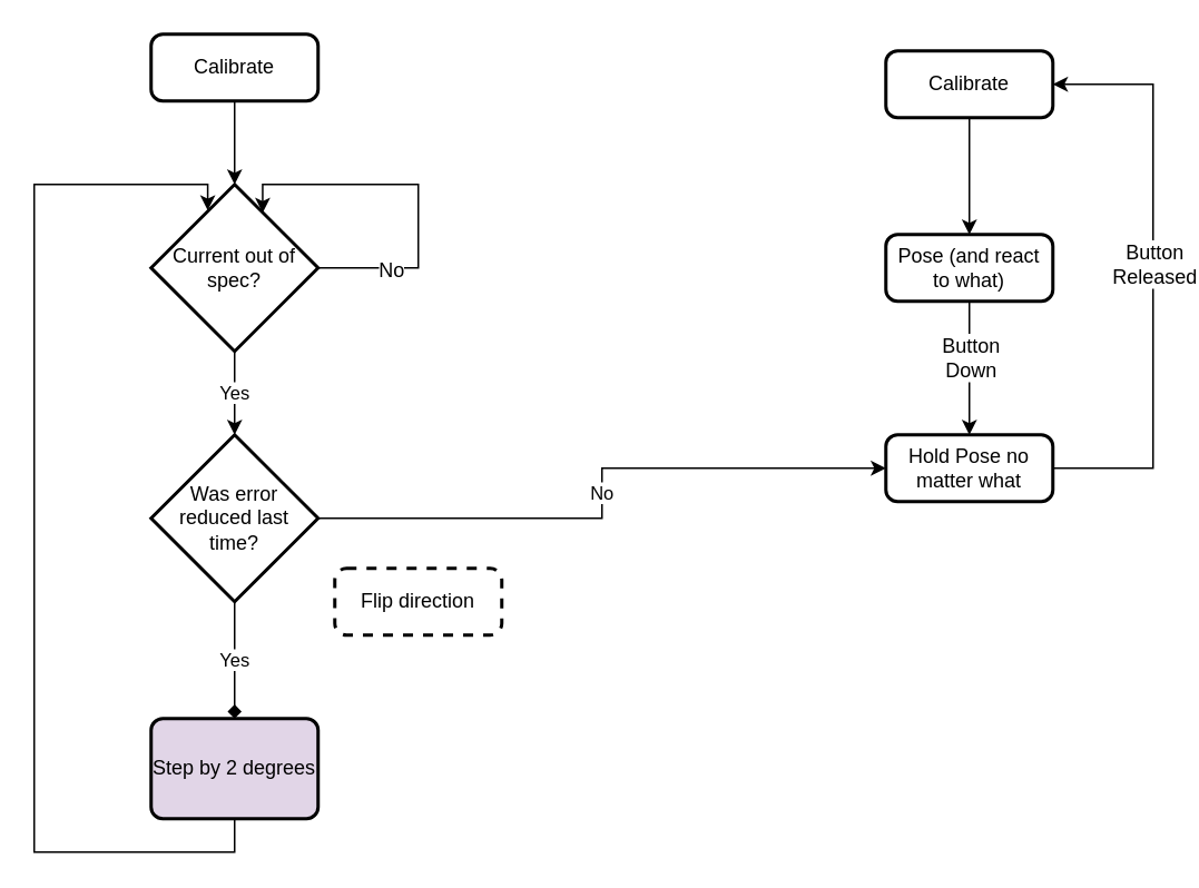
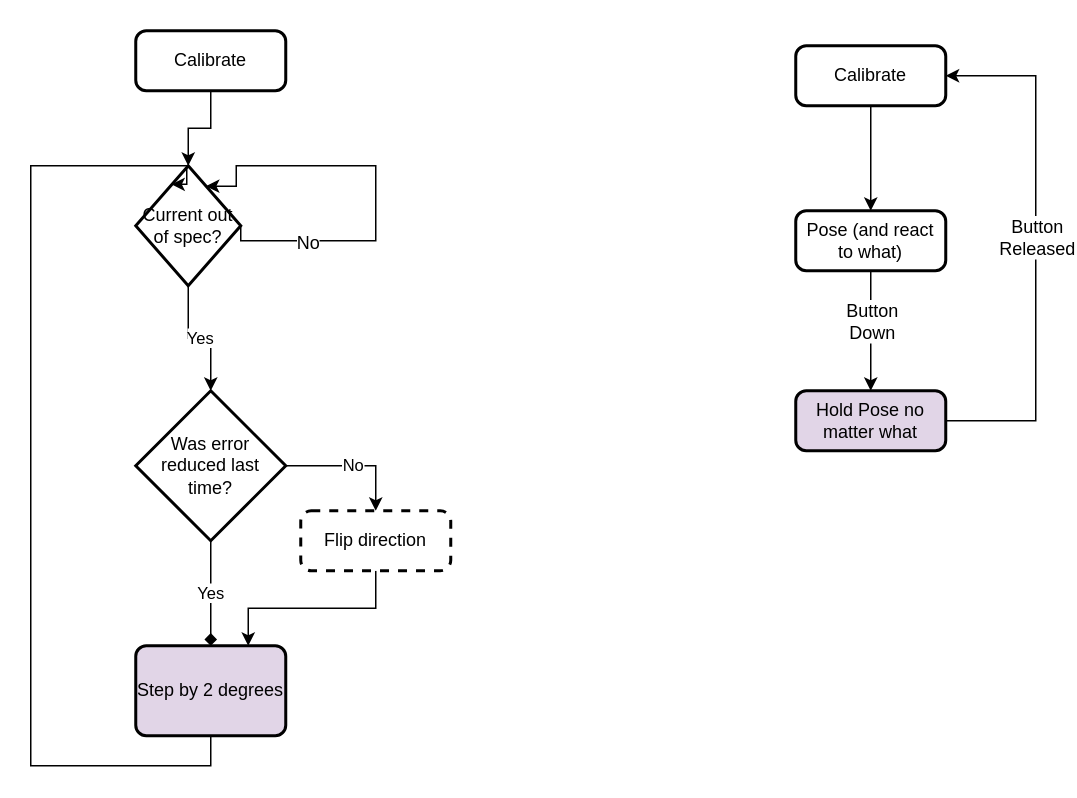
  <mxCell id="0" />
  <mxCell id="1" parent="0" />
  <mxCell id="2" value="" style="edgeStyle=orthogonalEdgeStyle;rounded=0;orthogonalLoop=1;jettySize=auto;html=1;" edge="1" parent="1" source="3" target="7"><mxGeometry relative="1" as="geometry" /></mxCell>
  <mxCell id="3" value="Calibrate" style="rounded=1;whiteSpace=wrap;html=1;absoluteArcSize=1;arcSize=14;strokeWidth=2;" vertex="1" parent="1"><mxGeometry x="90" y="20" width="100" height="40" as="geometry" /></mxCell>
  <mxCell id="4" value="Yes" style="edgeStyle=orthogonalEdgeStyle;rounded=0;orthogonalLoop=1;jettySize=auto;html=1;" edge="1" parent="1" source="7" target="10"><mxGeometry relative="1" as="geometry" /></mxCell>
  <mxCell id="5" value="" style="edgeStyle=orthogonalEdgeStyle;rounded=0;orthogonalLoop=1;jettySize=auto;html=1;exitX=1;exitY=0.5;exitDx=0;exitDy=0;exitPerimeter=0;entryX=0.668;entryY=0.17;entryDx=0;entryDy=0;entryPerimeter=0;" edge="1" parent="1" source="7" target="7"><mxGeometry relative="1" as="geometry"><mxPoint x="170" y="130" as="targetPoint" /><Array as="points"><mxPoint x="250" y="160" /><mxPoint x="250" y="110" /><mxPoint x="157" y="110" /></Array></mxGeometry></mxCell>
  <mxCell id="6" value="No" style="text;html=1;resizable=0;points=[];align=center;verticalAlign=middle;labelBackgroundColor=#ffffff;" vertex="1" connectable="0" parent="5"><mxGeometry x="-0.611" y="-1" relative="1" as="geometry"><mxPoint as="offset" /></mxGeometry></mxCell>
- <mxCell id="7" value="Current out of spec?" style="strokeWidth=2;html=1;shape=mxgraph.flowchart.decision;whiteSpace=wrap;" vertex="1" parent="1"><mxGeometry x="90" y="110" width="100" height="100" as="geometry" /></mxCell>
- <mxCell id="8" value="No" style="edgeStyle=orthogonalEdgeStyle;rounded=0;orthogonalLoop=1;jettySize=auto;html=1;" edge="1" parent="1" source="10" target="22"><mxGeometry relative="1" as="geometry"><mxPoint x="270" y="310" as="targetPoint" /></mxGeometry></mxCell>
+ <mxCell id="7" value="Current out of spec?" style="strokeWidth=2;html=1;shape=mxgraph.flowchart.decision;whiteSpace=wrap;" vertex="1" parent="1"><mxGeometry x="90" y="110" width="70" height="80" as="geometry" /></mxCell>
+ <mxCell id="8" value="No" style="edgeStyle=orthogonalEdgeStyle;rounded=0;orthogonalLoop=1;jettySize=auto;html=1;entryX=0.5;entryY=0;entryDx=0;entryDy=0;" edge="1" parent="1" source="10" target="12"><mxGeometry relative="1" as="geometry"><mxPoint x="270" y="310" as="targetPoint" /></mxGeometry></mxCell>
  <mxCell id="9" value="Yes" style="edgeStyle=orthogonalEdgeStyle;rounded=0;orthogonalLoop=1;jettySize=auto;html=1;exitX=0.5;exitY=1;exitDx=0;exitDy=0;exitPerimeter=0;endArrow=diamond;" edge="1" parent="1" source="10" target="14"><mxGeometry relative="1" as="geometry" /></mxCell>
  <mxCell id="10" value="Was error reduced last time?" style="strokeWidth=2;html=1;shape=mxgraph.flowchart.decision;whiteSpace=wrap;" vertex="1" parent="1"><mxGeometry x="90" y="260" width="100" height="100" as="geometry" /></mxCell>
+ <mxCell id="11" style="edgeStyle=orthogonalEdgeStyle;rounded=0;orthogonalLoop=1;jettySize=auto;html=1;exitX=0.5;exitY=1;exitDx=0;exitDy=0;entryX=0.75;entryY=0;entryDx=0;entryDy=0;" edge="1" parent="1" source="12" target="14"><mxGeometry relative="1" as="geometry" /></mxCell>
  <mxCell id="12" value="Flip direction" style="rounded=1;whiteSpace=wrap;html=1;absoluteArcSize=1;arcSize=14;strokeWidth=2;dashed=1;" vertex="1" parent="1"><mxGeometry x="200" y="340" width="100" height="40" as="geometry" /></mxCell>
  <mxCell id="13" style="edgeStyle=orthogonalEdgeStyle;rounded=0;orthogonalLoop=1;jettySize=auto;html=1;exitX=0.5;exitY=1;exitDx=0;exitDy=0;entryX=0.339;entryY=0.155;entryDx=0;entryDy=0;entryPerimeter=0;" edge="1" parent="1" source="14" target="7"><mxGeometry relative="1" as="geometry"><mxPoint x="10" y="130" as="targetPoint" /><Array as="points"><mxPoint x="140" y="510" /><mxPoint x="20" y="510" /><mxPoint x="20" y="110" /><mxPoint x="124" y="110" /></Array></mxGeometry></mxCell>
  <mxCell id="14" value="Step by 2 degrees" style="rounded=1;whiteSpace=wrap;html=1;absoluteArcSize=1;arcSize=14;strokeWidth=2;fillColor=#e1d5e7;" vertex="1" parent="1"><mxGeometry x="90" y="430" width="100" height="60" as="geometry" /></mxCell>
  <mxCell id="15" value="" style="edgeStyle=orthogonalEdgeStyle;rounded=0;orthogonalLoop=1;jettySize=auto;html=1;" edge="1" parent="1" source="16" target="19"><mxGeometry relative="1" as="geometry" /></mxCell>
  <mxCell id="16" value="Calibrate" style="rounded=1;whiteSpace=wrap;html=1;absoluteArcSize=1;arcSize=14;strokeWidth=2;" vertex="1" parent="1"><mxGeometry x="530" y="30" width="100" height="40" as="geometry" /></mxCell>
  <mxCell id="17" value="" style="edgeStyle=orthogonalEdgeStyle;rounded=0;orthogonalLoop=1;jettySize=auto;html=1;" edge="1" parent="1" source="19"><mxGeometry relative="1" as="geometry"><mxPoint x="580" y="260" as="targetPoint" /></mxGeometry></mxCell>
  <mxCell id="18" value="Button&lt;br&gt;Down" style="text;html=1;resizable=0;points=[];align=center;verticalAlign=middle;labelBackgroundColor=#ffffff;" vertex="1" connectable="0" parent="17"><mxGeometry x="-0.184" relative="1" as="geometry"><mxPoint as="offset" /></mxGeometry></mxCell>
  <mxCell id="19" value="Pose (and react to what)" style="rounded=1;whiteSpace=wrap;html=1;absoluteArcSize=1;arcSize=14;strokeWidth=2;" vertex="1" parent="1"><mxGeometry x="530" y="140" width="100" height="40" as="geometry" /></mxCell>
  <mxCell id="20" style="edgeStyle=orthogonalEdgeStyle;rounded=0;orthogonalLoop=1;jettySize=auto;html=1;entryX=1;entryY=0.5;entryDx=0;entryDy=0;exitX=1;exitY=0.5;exitDx=0;exitDy=0;" edge="1" parent="1" source="22" target="16"><mxGeometry relative="1" as="geometry"><mxPoint x="701.524" y="50" as="targetPoint" /><Array as="points"><mxPoint x="690" y="280" /><mxPoint x="690" y="50" /></Array></mxGeometry></mxCell>
  <mxCell id="21" value="Button&lt;br&gt;Released" style="text;html=1;resizable=0;points=[];align=center;verticalAlign=middle;labelBackgroundColor=#ffffff;" vertex="1" connectable="0" parent="20"><mxGeometry x="0.047" relative="1" as="geometry"><mxPoint as="offset" /></mxGeometry></mxCell>
- <mxCell id="22" value="Hold Pose no matter what" style="rounded=1;whiteSpace=wrap;html=1;absoluteArcSize=1;arcSize=14;strokeWidth=2;" vertex="1" parent="1"><mxGeometry x="530" y="260" width="100" height="40" as="geometry" /></mxCell>
+ <mxCell id="22" value="Hold Pose no matter what" style="rounded=1;whiteSpace=wrap;html=1;absoluteArcSize=1;arcSize=14;strokeWidth=2;fillColor=#e1d5e7;" vertex="1" parent="1"><mxGeometry x="530" y="260" width="100" height="40" as="geometry" /></mxCell>
